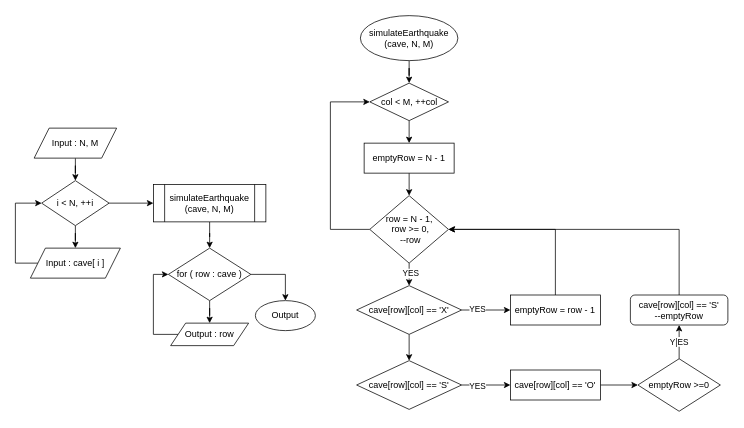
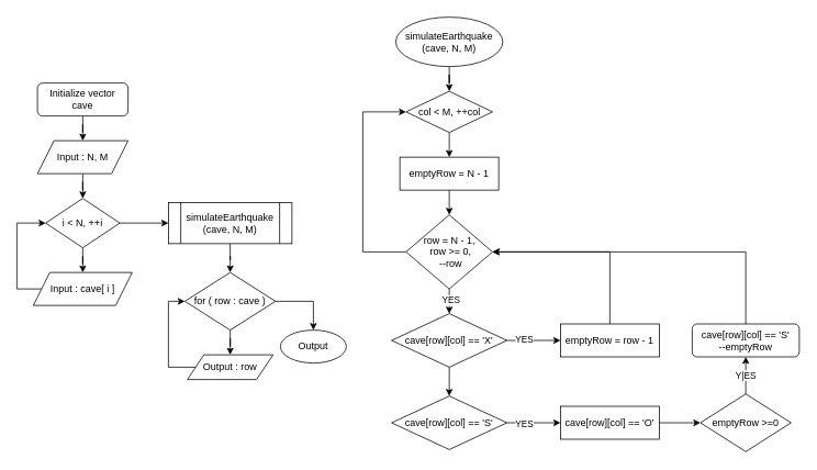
  <mxCell id="0" />
  <mxCell id="1" parent="0" />
  <mxCell id="2" value="Output" style="ellipse;whiteSpace=wrap;html=1;" vertex="1" parent="1"><mxGeometry x="340" y="400" width="80" height="40" as="geometry" /></mxCell>
+ <mxCell id="3" value="" style="edgeStyle=orthogonalEdgeStyle;rounded=0;orthogonalLoop=1;jettySize=auto;html=1;" edge="1" parent="1" source="4" target="6"><mxGeometry relative="1" as="geometry" /></mxCell>
+ <mxCell id="4" value="Initialize vector cave" style="rounded=1;whiteSpace=wrap;html=1;" vertex="1" parent="1"><mxGeometry x="45" y="100" width="110" height="40" as="geometry" /></mxCell>
  <mxCell id="5" value="" style="edgeStyle=orthogonalEdgeStyle;rounded=0;orthogonalLoop=1;jettySize=auto;html=1;" edge="1" parent="1" source="6" target="9"><mxGeometry relative="1" as="geometry" /></mxCell>
  <mxCell id="6" value="Input : N, M" style="shape=parallelogram;perimeter=parallelogramPerimeter;whiteSpace=wrap;html=1;fixedSize=1;" vertex="1" parent="1"><mxGeometry x="45" y="170" width="110" height="40" as="geometry" /></mxCell>
  <mxCell id="7" value="" style="edgeStyle=orthogonalEdgeStyle;rounded=0;orthogonalLoop=1;jettySize=auto;html=1;" edge="1" parent="1" source="9" target="11"><mxGeometry relative="1" as="geometry" /></mxCell>
  <mxCell id="8" value="" style="edgeStyle=orthogonalEdgeStyle;rounded=0;orthogonalLoop=1;jettySize=auto;html=1;" edge="1" parent="1" source="9" target="13"><mxGeometry relative="1" as="geometry" /></mxCell>
  <mxCell id="9" value="i &amp;lt; N, ++i" style="rhombus;whiteSpace=wrap;html=1;" vertex="1" parent="1"><mxGeometry x="55" y="240" width="90" height="60" as="geometry" /></mxCell>
  <mxCell id="10" style="edgeStyle=orthogonalEdgeStyle;rounded=0;orthogonalLoop=1;jettySize=auto;html=1;exitX=0;exitY=0.5;exitDx=0;exitDy=0;entryX=0;entryY=0.5;entryDx=0;entryDy=0;" edge="1" parent="1" source="11" target="9"><mxGeometry relative="1" as="geometry"><Array as="points"><mxPoint x="20" y="350" /><mxPoint x="20" y="270" /></Array></mxGeometry></mxCell>
  <mxCell id="11" value="Input : cave[ i ]" style="shape=parallelogram;perimeter=parallelogramPerimeter;whiteSpace=wrap;html=1;fixedSize=1;" vertex="1" parent="1"><mxGeometry x="40" y="330" width="120" height="40" as="geometry" /></mxCell>
  <mxCell id="12" value="" style="edgeStyle=orthogonalEdgeStyle;rounded=0;orthogonalLoop=1;jettySize=auto;html=1;" edge="1" parent="1" source="13" target="16"><mxGeometry relative="1" as="geometry" /></mxCell>
  <mxCell id="13" value="simulateEarthquake (cave, N, M)" style="shape=process;whiteSpace=wrap;html=1;backgroundOutline=1;" vertex="1" parent="1"><mxGeometry x="204" y="245" width="150" height="50" as="geometry" /></mxCell>
  <mxCell id="14" value="" style="edgeStyle=orthogonalEdgeStyle;rounded=0;orthogonalLoop=1;jettySize=auto;html=1;" edge="1" parent="1" source="16" target="18"><mxGeometry relative="1" as="geometry" /></mxCell>
  <mxCell id="15" style="edgeStyle=orthogonalEdgeStyle;rounded=0;orthogonalLoop=1;jettySize=auto;html=1;exitX=1;exitY=0.5;exitDx=0;exitDy=0;entryX=0.5;entryY=0;entryDx=0;entryDy=0;" edge="1" parent="1" source="16" target="2"><mxGeometry relative="1" as="geometry" /></mxCell>
  <mxCell id="16" value="for ( row : cave )" style="rhombus;whiteSpace=wrap;html=1;" vertex="1" parent="1"><mxGeometry x="224" y="330" width="110" height="70" as="geometry" /></mxCell>
  <mxCell id="17" style="edgeStyle=orthogonalEdgeStyle;rounded=0;orthogonalLoop=1;jettySize=auto;html=1;exitX=0;exitY=0.5;exitDx=0;exitDy=0;entryX=0;entryY=0.5;entryDx=0;entryDy=0;" edge="1" parent="1" source="18" target="16"><mxGeometry relative="1" as="geometry"><Array as="points"><mxPoint x="204" y="445" /><mxPoint x="204" y="365" /></Array></mxGeometry></mxCell>
  <mxCell id="18" value="Output : row" style="shape=parallelogram;perimeter=parallelogramPerimeter;whiteSpace=wrap;html=1;fixedSize=1;" vertex="1" parent="1"><mxGeometry x="227" y="430" width="104" height="30" as="geometry" /></mxCell>
  <mxCell id="19" value="" style="edgeStyle=orthogonalEdgeStyle;rounded=0;orthogonalLoop=1;jettySize=auto;html=1;" edge="1" parent="1" source="20" target="22"><mxGeometry relative="1" as="geometry" /></mxCell>
  <mxCell id="20" value="simulateEarthquake (cave, N, M)" style="ellipse;whiteSpace=wrap;html=1;" vertex="1" parent="1"><mxGeometry x="480" y="20" width="130" height="60" as="geometry" /></mxCell>
  <mxCell id="21" style="edgeStyle=orthogonalEdgeStyle;rounded=0;orthogonalLoop=1;jettySize=auto;html=1;exitX=0.5;exitY=1;exitDx=0;exitDy=0;entryX=0.5;entryY=0;entryDx=0;entryDy=0;" edge="1" parent="1" source="22" target="24"><mxGeometry relative="1" as="geometry" /></mxCell>
  <mxCell id="22" value="col &amp;lt; M, ++col" style="rhombus;whiteSpace=wrap;html=1;" vertex="1" parent="1"><mxGeometry x="492.5" y="110" width="105" height="50" as="geometry" /></mxCell>
  <mxCell id="23" style="edgeStyle=orthogonalEdgeStyle;rounded=0;orthogonalLoop=1;jettySize=auto;html=1;exitX=0.5;exitY=1;exitDx=0;exitDy=0;entryX=0.5;entryY=0;entryDx=0;entryDy=0;" edge="1" parent="1" source="24" target="28"><mxGeometry relative="1" as="geometry" /></mxCell>
  <mxCell id="24" value="emptyRow = N - 1" style="rounded=0;whiteSpace=wrap;html=1;" vertex="1" parent="1"><mxGeometry x="485" y="190" width="120" height="40" as="geometry" /></mxCell>
  <mxCell id="25" style="edgeStyle=orthogonalEdgeStyle;rounded=0;orthogonalLoop=1;jettySize=auto;html=1;exitX=0.5;exitY=1;exitDx=0;exitDy=0;entryX=0.5;entryY=0;entryDx=0;entryDy=0;" edge="1" parent="1" source="28" target="32"><mxGeometry relative="1" as="geometry" /></mxCell>
  <mxCell id="26" value="YES" style="edgeLabel;html=1;align=center;verticalAlign=middle;resizable=0;points=[];" vertex="1" connectable="0" parent="25"><mxGeometry x="-0.158" y="1" relative="1" as="geometry"><mxPoint as="offset" /></mxGeometry></mxCell>
  <mxCell id="27" style="edgeStyle=orthogonalEdgeStyle;rounded=0;orthogonalLoop=1;jettySize=auto;html=1;exitX=0;exitY=0.5;exitDx=0;exitDy=0;entryX=0;entryY=0.5;entryDx=0;entryDy=0;" edge="1" parent="1" source="28" target="22"><mxGeometry relative="1" as="geometry"><Array as="points"><mxPoint x="440" y="305" /><mxPoint x="440" y="135" /></Array></mxGeometry></mxCell>
  <mxCell id="28" value="row = N - 1,&lt;div&gt;&amp;nbsp;row &amp;gt;= 0,&lt;/div&gt;&lt;div&gt;&amp;nbsp;--row&lt;/div&gt;" style="rhombus;whiteSpace=wrap;html=1;" vertex="1" parent="1"><mxGeometry x="492.5" y="260" width="105" height="90" as="geometry" /></mxCell>
  <mxCell id="29" style="edgeStyle=orthogonalEdgeStyle;rounded=0;orthogonalLoop=1;jettySize=auto;html=1;exitX=0.5;exitY=1;exitDx=0;exitDy=0;entryX=0.5;entryY=0;entryDx=0;entryDy=0;" edge="1" parent="1" source="32" target="35"><mxGeometry relative="1" as="geometry" /></mxCell>
  <mxCell id="30" style="edgeStyle=orthogonalEdgeStyle;rounded=0;orthogonalLoop=1;jettySize=auto;html=1;exitX=1;exitY=0.5;exitDx=0;exitDy=0;entryX=0;entryY=0.5;entryDx=0;entryDy=0;" edge="1" parent="1" source="32" target="37"><mxGeometry relative="1" as="geometry" /></mxCell>
  <mxCell id="31" value="YES" style="edgeLabel;html=1;align=center;verticalAlign=middle;resizable=0;points=[];" vertex="1" connectable="0" parent="30"><mxGeometry x="-0.392" y="1" relative="1" as="geometry"><mxPoint as="offset" /></mxGeometry></mxCell>
  <mxCell id="32" value="cave[row][col] == 'X'" style="rhombus;whiteSpace=wrap;html=1;" vertex="1" parent="1"><mxGeometry x="475" y="380" width="140" height="65" as="geometry" /></mxCell>
  <mxCell id="33" style="edgeStyle=orthogonalEdgeStyle;rounded=0;orthogonalLoop=1;jettySize=auto;html=1;exitX=1;exitY=0.5;exitDx=0;exitDy=0;entryX=0;entryY=0.5;entryDx=0;entryDy=0;" edge="1" parent="1" source="35" target="39"><mxGeometry relative="1" as="geometry" /></mxCell>
  <mxCell id="34" value="YES" style="edgeLabel;html=1;align=center;verticalAlign=middle;resizable=0;points=[];" vertex="1" connectable="0" parent="33"><mxGeometry x="-0.392" y="-1" relative="1" as="geometry"><mxPoint as="offset" /></mxGeometry></mxCell>
  <mxCell id="35" value="cave[row][col] == 'S'" style="rhombus;whiteSpace=wrap;html=1;" vertex="1" parent="1"><mxGeometry x="475" y="480" width="140" height="65" as="geometry" /></mxCell>
  <mxCell id="36" style="edgeStyle=orthogonalEdgeStyle;rounded=0;orthogonalLoop=1;jettySize=auto;html=1;exitX=0.5;exitY=0;exitDx=0;exitDy=0;entryX=1;entryY=0.5;entryDx=0;entryDy=0;" edge="1" parent="1" source="37" target="28"><mxGeometry relative="1" as="geometry" /></mxCell>
  <mxCell id="37" value="emptyRow = row - 1" style="rounded=0;whiteSpace=wrap;html=1;" vertex="1" parent="1"><mxGeometry x="680" y="392.5" width="120" height="40" as="geometry" /></mxCell>
  <mxCell id="38" style="edgeStyle=orthogonalEdgeStyle;rounded=0;orthogonalLoop=1;jettySize=auto;html=1;exitX=1;exitY=0.5;exitDx=0;exitDy=0;entryX=0;entryY=0.5;entryDx=0;entryDy=0;" edge="1" parent="1" source="39" target="42"><mxGeometry relative="1" as="geometry" /></mxCell>
  <mxCell id="39" value="cave[row][col] == 'O'" style="rounded=0;whiteSpace=wrap;html=1;" vertex="1" parent="1"><mxGeometry x="680" y="492.5" width="120" height="40" as="geometry" /></mxCell>
  <mxCell id="40" style="edgeStyle=orthogonalEdgeStyle;rounded=0;orthogonalLoop=1;jettySize=auto;html=1;exitX=0.5;exitY=0;exitDx=0;exitDy=0;entryX=0.5;entryY=1;entryDx=0;entryDy=0;" edge="1" parent="1" source="42" target="44"><mxGeometry relative="1" as="geometry" /></mxCell>
  <mxCell id="41" value="Y|ES" style="edgeLabel;html=1;align=center;verticalAlign=middle;resizable=0;points=[];" vertex="1" connectable="0" parent="40"><mxGeometry x="0.016" y="1" relative="1" as="geometry"><mxPoint as="offset" /></mxGeometry></mxCell>
  <mxCell id="42" value="emptyRow &amp;gt;=0" style="rhombus;whiteSpace=wrap;html=1;" vertex="1" parent="1"><mxGeometry x="850" y="477.5" width="110" height="70" as="geometry" /></mxCell>
  <mxCell id="43" style="edgeStyle=orthogonalEdgeStyle;rounded=0;orthogonalLoop=1;jettySize=auto;html=1;exitX=0.5;exitY=0;exitDx=0;exitDy=0;entryX=1;entryY=0.5;entryDx=0;entryDy=0;" edge="1" parent="1" source="44" target="28"><mxGeometry relative="1" as="geometry" /></mxCell>
  <mxCell id="44" value="cave[row][col] == 'S'&lt;div&gt;--emptyRow&lt;/div&gt;" style="whiteSpace=wrap;html=1;rounded=1;" vertex="1" parent="1"><mxGeometry x="840" y="392.5" width="130" height="40" as="geometry" /></mxCell>
